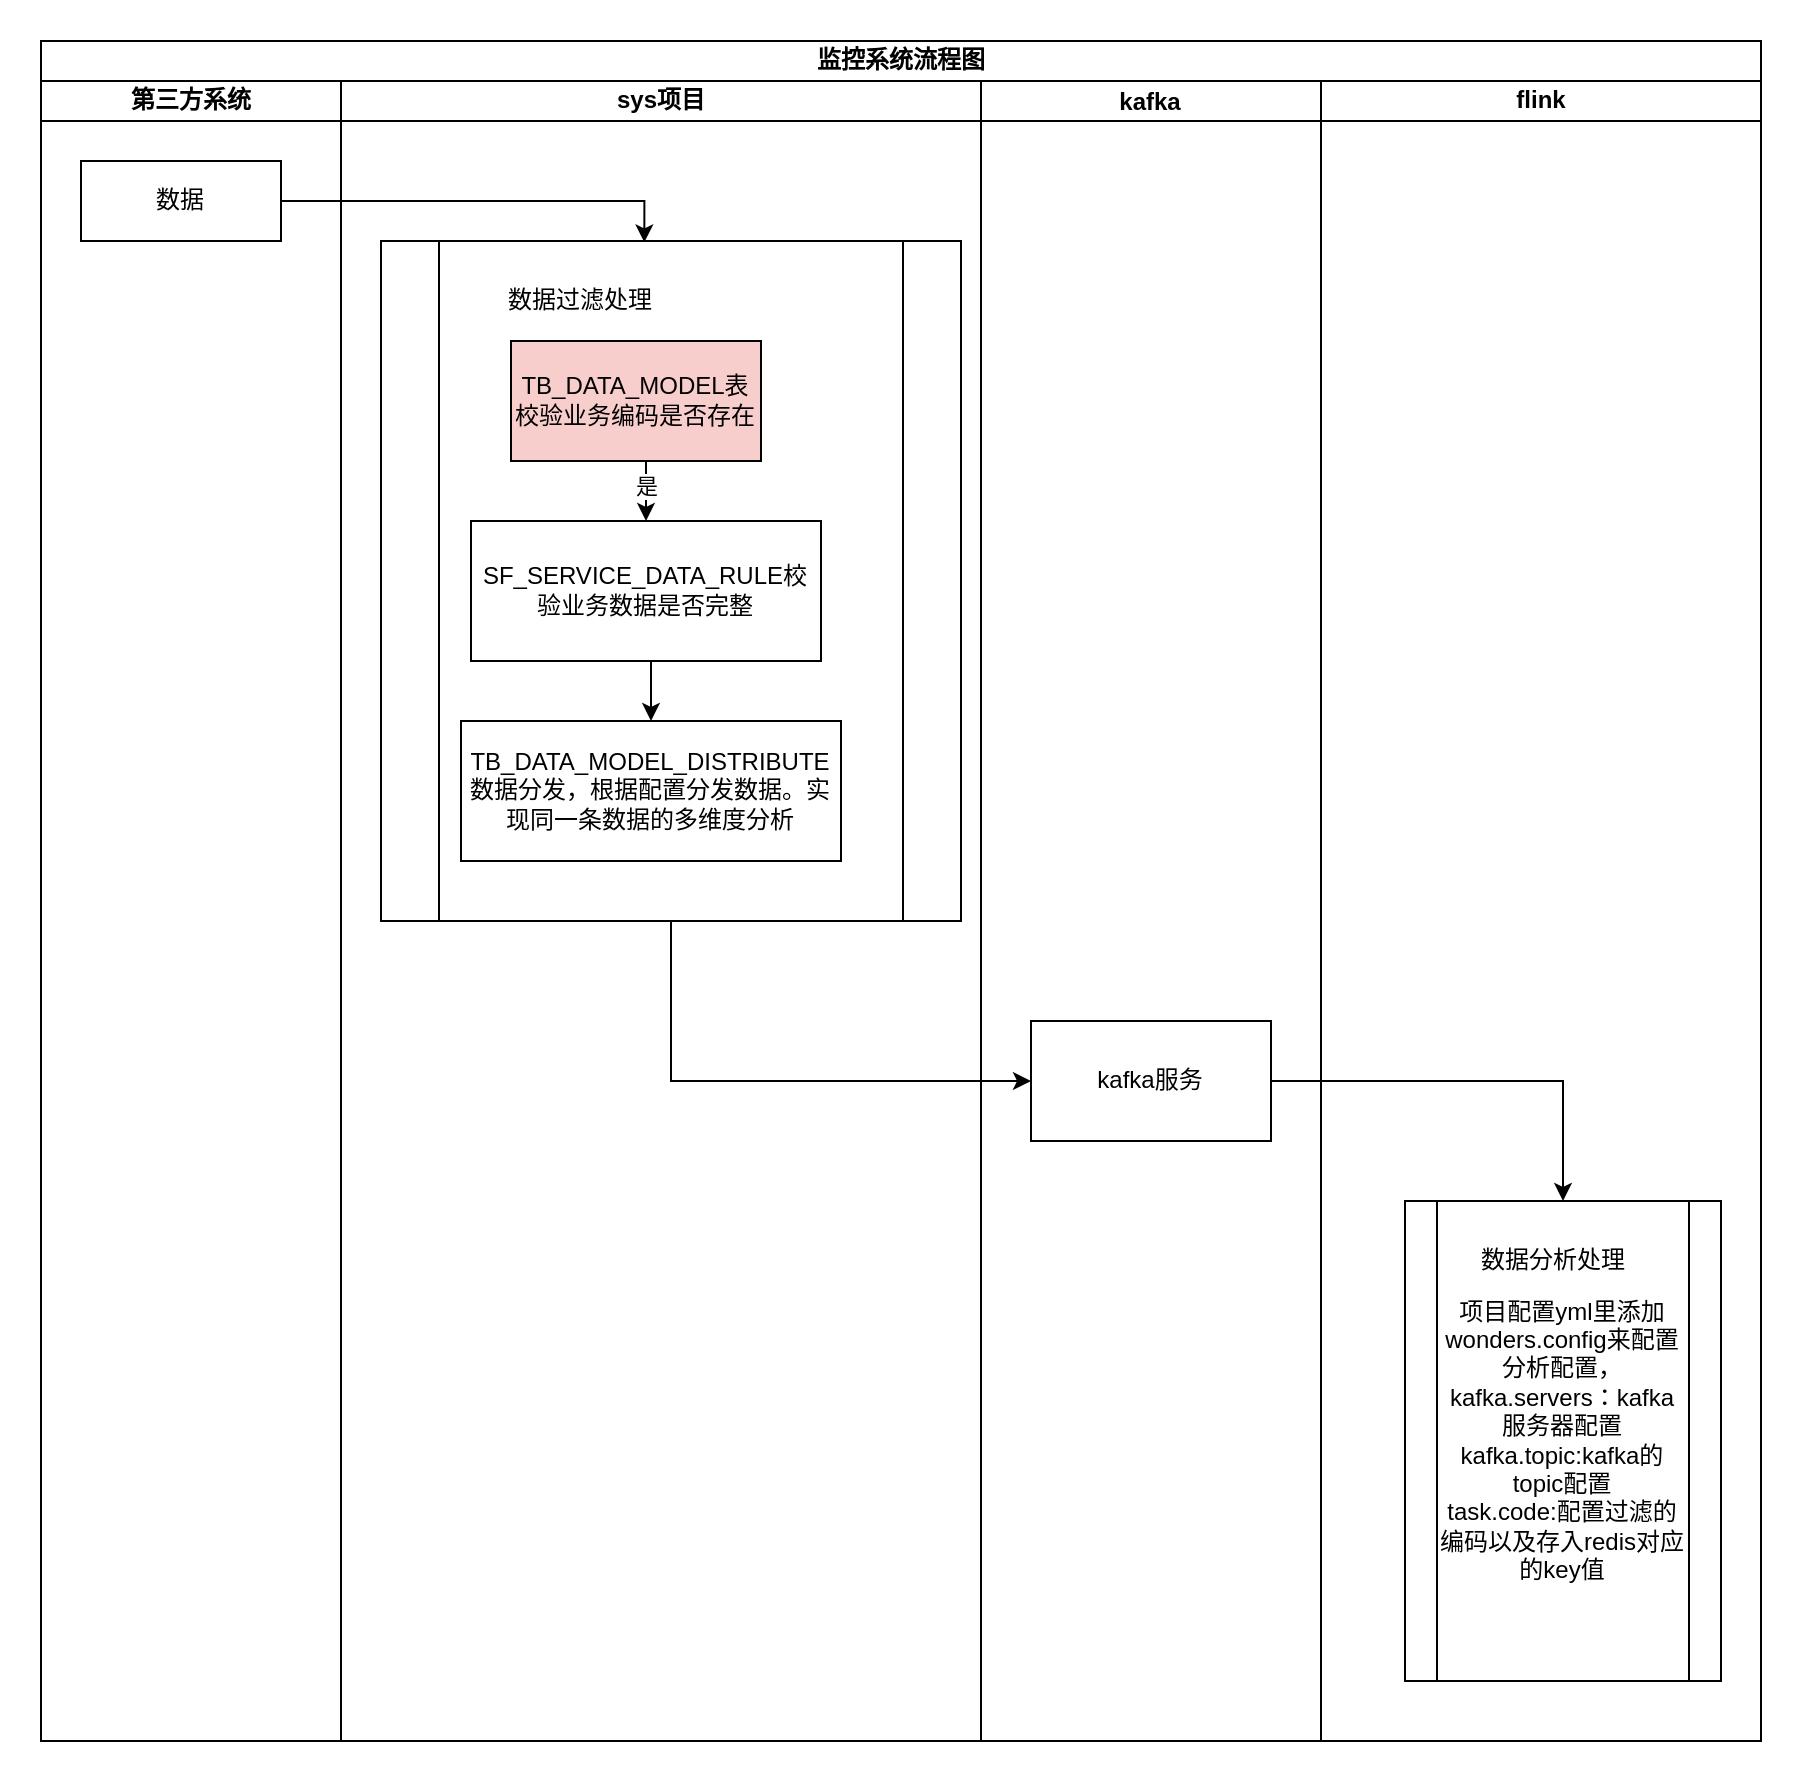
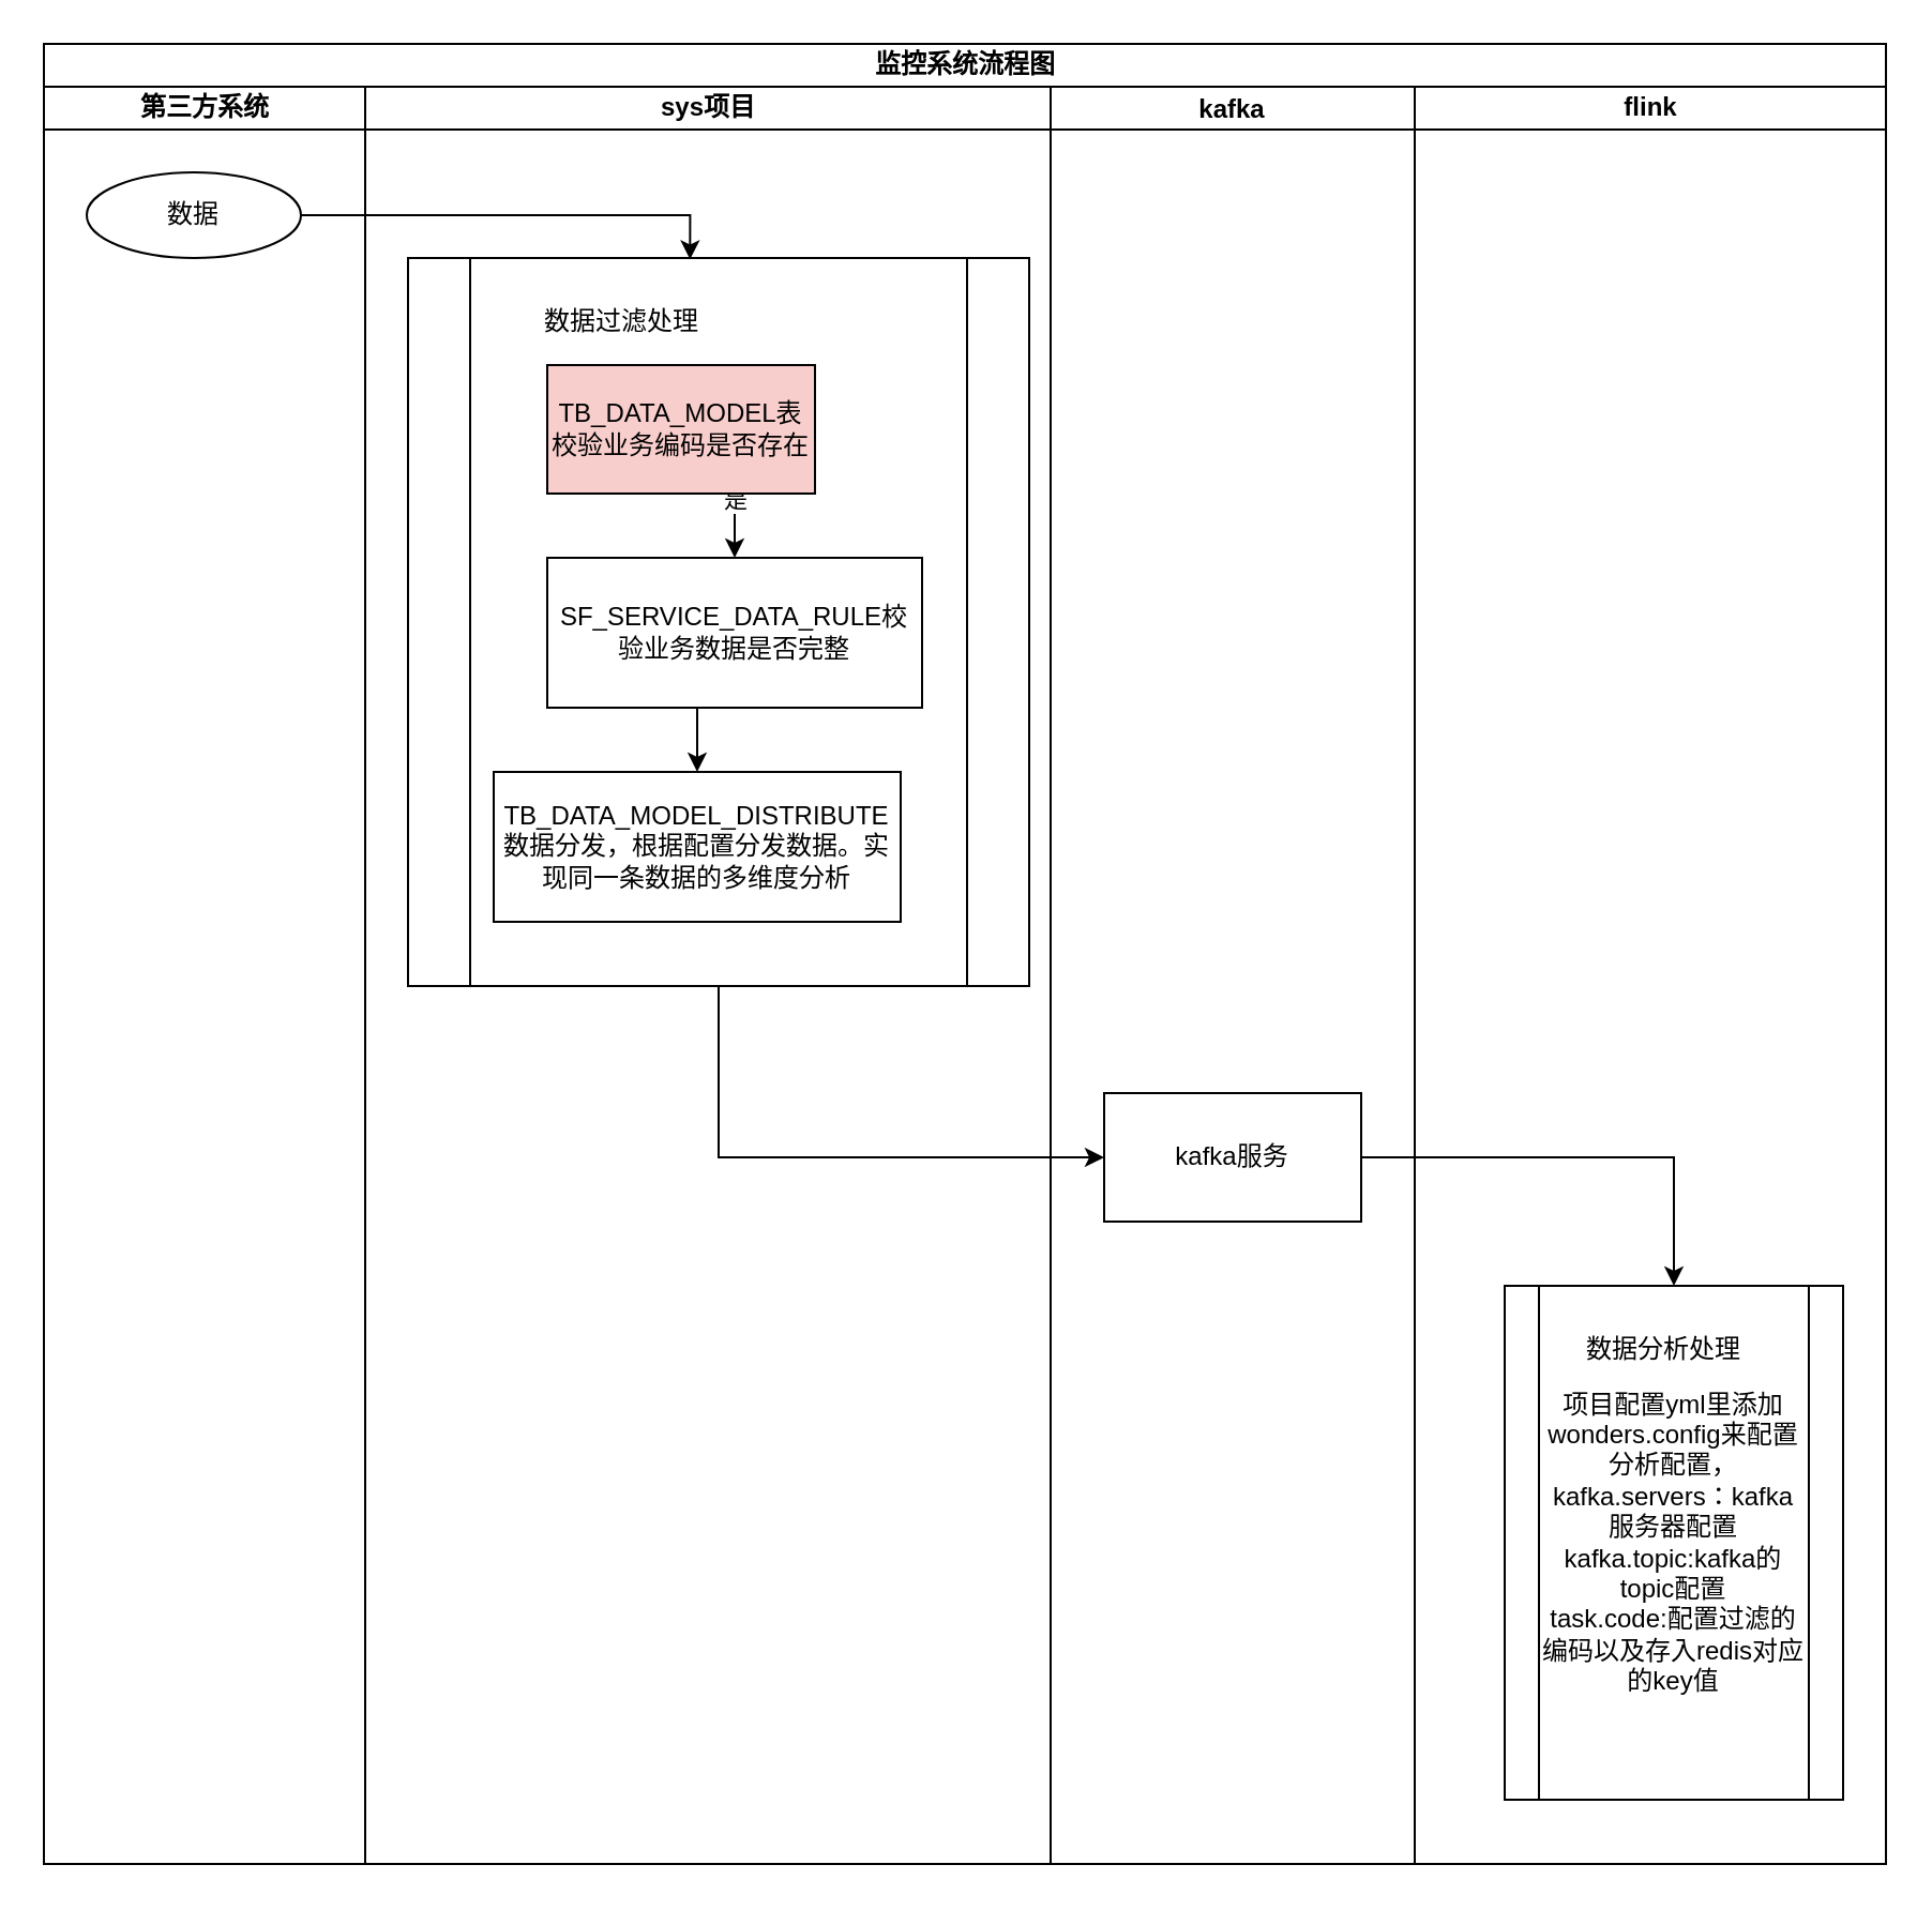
  <mxCell id="0" />
  <mxCell id="1" parent="0" />
  <mxCell id="2" value="监控系统流程图" style="swimlane;html=1;childLayout=stackLayout;resizeParent=1;resizeParentMax=0;startSize=20;" vertex="1" parent="1"><mxGeometry x="20" y="20" width="860" height="850" as="geometry" /></mxCell>
  <mxCell id="3" value="第三方系统" style="swimlane;html=1;startSize=20;" vertex="1" parent="2"><mxGeometry y="20" width="150" height="830" as="geometry" /></mxCell>
- <mxCell id="4" value="数据" style="rounded=0;whiteSpace=wrap;html=1;" vertex="1" parent="3"><mxGeometry x="20" y="40" width="100" height="40" as="geometry" /></mxCell>
+ <mxCell id="4" value="数据" style="ellipse;whiteSpace=wrap;html=1;" vertex="1" parent="3"><mxGeometry x="20" y="40" width="100" height="40" as="geometry" /></mxCell>
  <mxCell id="5" value="sys项目" style="swimlane;html=1;startSize=20;" vertex="1" parent="2"><mxGeometry x="150" y="20" width="320" height="830" as="geometry" /></mxCell>
  <mxCell id="6" value="" style="shape=process;whiteSpace=wrap;html=1;backgroundOutline=1;" vertex="1" parent="5"><mxGeometry x="20" y="80" width="290" height="340" as="geometry" /></mxCell>
  <mxCell id="7" value="数据过滤处理" style="text;html=1;strokeColor=none;fillColor=none;align=center;verticalAlign=middle;whiteSpace=wrap;rounded=0;" vertex="1" parent="5"><mxGeometry x="70" y="100" width="100" height="20" as="geometry" /></mxCell>
  <mxCell id="8" value="是" style="edgeStyle=orthogonalEdgeStyle;rounded=0;orthogonalLoop=1;jettySize=auto;html=1;exitX=0.5;exitY=1;exitDx=0;exitDy=0;entryX=0.5;entryY=0;entryDx=0;entryDy=0;" edge="1" parent="5" source="9" target="11"><mxGeometry relative="1" as="geometry" /></mxCell>
  <mxCell id="9" value="TB_DATA_MODEL表校验业务编码是否存在" style="rounded=0;whiteSpace=wrap;html=1;fillColor=#f8cecc;" vertex="1" parent="5"><mxGeometry x="85" y="130" width="125" height="60" as="geometry" /></mxCell>
  <mxCell id="10" style="edgeStyle=orthogonalEdgeStyle;rounded=0;orthogonalLoop=1;jettySize=auto;html=1;exitX=0.5;exitY=1;exitDx=0;exitDy=0;entryX=0.5;entryY=0;entryDx=0;entryDy=0;" edge="1" parent="5" source="11" target="12"><mxGeometry relative="1" as="geometry" /></mxCell>
- <mxCell id="11" value="SF_SERVICE_DATA_RULE校验业务数据是否完整" style="rounded=0;whiteSpace=wrap;html=1;" vertex="1" parent="5"><mxGeometry x="65" y="220" width="175" height="70" as="geometry" /></mxCell>
+ <mxCell id="11" value="SF_SERVICE_DATA_RULE校验业务数据是否完整" style="rounded=0;whiteSpace=wrap;html=1;" vertex="1" parent="5"><mxGeometry x="85" y="220" width="175" height="70" as="geometry" /></mxCell>
  <mxCell id="12" value="TB_DATA_MODEL_DISTRIBUTE&lt;br&gt;数据分发，根据配置分发数据。实现同一条数据的多维度分析" style="rounded=0;whiteSpace=wrap;html=1;" vertex="1" parent="5"><mxGeometry x="60" y="320" width="190" height="70" as="geometry" /></mxCell>
  <mxCell id="13" value="kafka" style="swimlane;startSize=20;" vertex="1" parent="2"><mxGeometry x="470" y="20" width="170" height="830" as="geometry" /></mxCell>
  <mxCell id="14" value="kafka服务" style="rounded=0;whiteSpace=wrap;html=1;" vertex="1" parent="13"><mxGeometry x="25" y="470" width="120" height="60" as="geometry" /></mxCell>
  <mxCell id="15" value="flink" style="swimlane;html=1;startSize=20;" vertex="1" parent="2"><mxGeometry x="640" y="20" width="220" height="830" as="geometry" /></mxCell>
  <mxCell id="16" value="项目配置yml里添加wonders.config来配置分析配置，&lt;br&gt;kafka.servers：kafka服务器配置&lt;br&gt;kafka.topic:kafka的topic配置&lt;br&gt;task.code:配置过滤的编码以及存入redis对应的key值" style="shape=process;whiteSpace=wrap;html=1;backgroundOutline=1;" vertex="1" parent="15"><mxGeometry x="42" y="560" width="158" height="240" as="geometry" /></mxCell>
  <mxCell id="17" value="数据分析处理" style="text;html=1;strokeColor=none;fillColor=none;align=center;verticalAlign=middle;whiteSpace=wrap;rounded=0;" vertex="1" parent="15"><mxGeometry x="77" y="580" width="79" height="20" as="geometry" /></mxCell>
  <mxCell id="18" style="edgeStyle=orthogonalEdgeStyle;rounded=0;orthogonalLoop=1;jettySize=auto;html=1;exitX=1;exitY=0.5;exitDx=0;exitDy=0;entryX=0.454;entryY=0.002;entryDx=0;entryDy=0;entryPerimeter=0;" edge="1" parent="2" source="4" target="6"><mxGeometry relative="1" as="geometry" /></mxCell>
  <mxCell id="19" style="edgeStyle=orthogonalEdgeStyle;rounded=0;orthogonalLoop=1;jettySize=auto;html=1;exitX=0.5;exitY=1;exitDx=0;exitDy=0;entryX=0;entryY=0.5;entryDx=0;entryDy=0;" edge="1" parent="2" source="6" target="14"><mxGeometry relative="1" as="geometry" /></mxCell>
  <mxCell id="20" style="edgeStyle=orthogonalEdgeStyle;rounded=0;orthogonalLoop=1;jettySize=auto;html=1;exitX=1;exitY=0.5;exitDx=0;exitDy=0;entryX=0.5;entryY=0;entryDx=0;entryDy=0;" edge="1" parent="2" source="14" target="16"><mxGeometry relative="1" as="geometry" /></mxCell>
